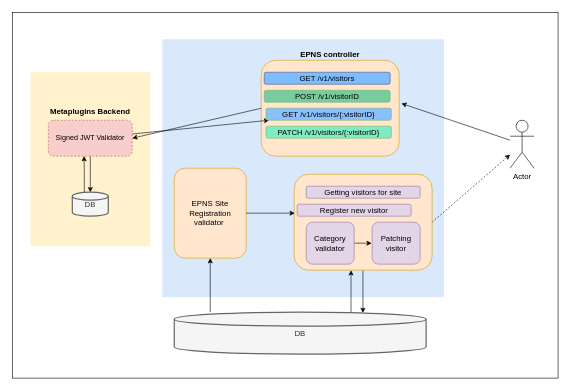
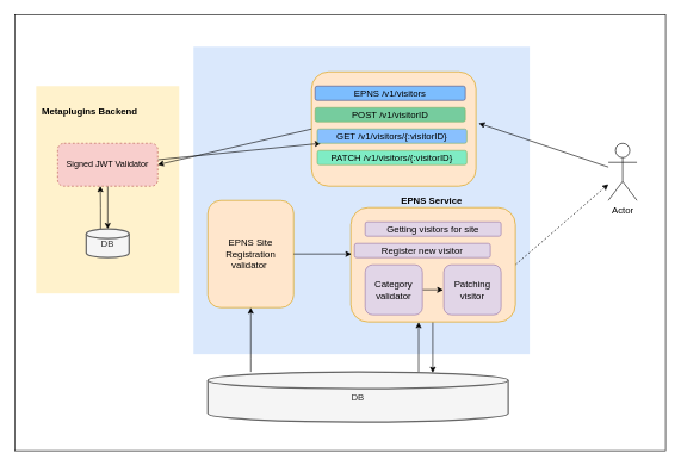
  <mxCell id="0" />
  <mxCell id="1" parent="0" />
  <mxCell id="2" value="" style="rounded=0;whiteSpace=wrap;html=1;" vertex="1" parent="1"><mxGeometry x="20" y="20" width="910" height="610" as="geometry" /></mxCell>
  <mxCell id="3" value="" style="rounded=0;whiteSpace=wrap;html=1;fontSize=13;fillColor=#fff2cc;strokeColor=none;" parent="1" vertex="1"><mxGeometry x="50" y="120" width="200" height="290" as="geometry" /></mxCell>
  <mxCell id="4" value="" style="rounded=0;whiteSpace=wrap;html=1;fontSize=13;fillColor=#dae8fc;strokeColor=none;" parent="1" vertex="1"><mxGeometry x="270" y="65" width="470" height="430" as="geometry" /></mxCell>
  <mxCell id="5" value="" style="rounded=1;whiteSpace=wrap;html=1;fontSize=13;fillColor=#ffe6cc;strokeColor=#d79b00;" parent="1" vertex="1"><mxGeometry x="435" y="100" width="230" height="160" as="geometry" /></mxCell>
  <mxCell id="6" style="edgeStyle=orthogonalEdgeStyle;rounded=0;orthogonalLoop=1;jettySize=auto;html=1;entryX=0.5;entryY=0;entryDx=0;entryDy=0;entryPerimeter=0;fontSize=13;" parent="1" source="8" target="11" edge="1"><mxGeometry relative="1" as="geometry" /></mxCell>
  <mxCell id="7" style="edgeStyle=none;rounded=0;orthogonalLoop=1;jettySize=auto;html=1;fontSize=13;" parent="1" source="8" target="28" edge="1"><mxGeometry relative="1" as="geometry" /></mxCell>
  <mxCell id="8" value="Signed JWT Validator" style="rounded=1;whiteSpace=wrap;html=1;fillColor=#f8cecc;strokeColor=#b85450;dashed=1;" parent="1" vertex="1"><mxGeometry x="80" y="200" width="140" height="60" as="geometry" /></mxCell>
- <mxCell id="9" value="Metaplugins Backend" style="text;html=1;strokeColor=none;fillColor=none;align=center;verticalAlign=middle;whiteSpace=wrap;rounded=0;fontSize=13;fontStyle=1" parent="1" vertex="1"><mxGeometry x="80" y="170" width="140" height="30" as="geometry" /></mxCell>
+ <mxCell id="9" value="Metaplugins Backend" style="text;html=1;strokeColor=none;fillColor=none;align=center;verticalAlign=middle;whiteSpace=wrap;rounded=0;fontSize=13;fontStyle=1" parent="1" vertex="1"><mxGeometry x="55" y="140" width="140" height="30" as="geometry" /></mxCell>
  <mxCell id="10" style="edgeStyle=orthogonalEdgeStyle;rounded=0;orthogonalLoop=1;jettySize=auto;html=1;entryX=0.426;entryY=0.997;entryDx=0;entryDy=0;fontSize=13;entryPerimeter=0;" parent="1" source="11" target="8" edge="1"><mxGeometry relative="1" as="geometry"><Array as="points"><mxPoint x="140" y="290" /><mxPoint x="140" y="290" /></Array></mxGeometry></mxCell>
  <mxCell id="11" value="DB" style="strokeWidth=2;html=1;shape=mxgraph.flowchart.database;whiteSpace=wrap;fontSize=13;fillColor=#f5f5f5;fontColor=#333333;strokeColor=#666666;" parent="1" vertex="1"><mxGeometry x="120" y="320" width="60" height="40" as="geometry" /></mxCell>
  <mxCell id="12" style="edgeStyle=none;rounded=0;orthogonalLoop=1;jettySize=auto;html=1;entryX=1;entryY=0.5;entryDx=0;entryDy=0;fontSize=13;exitX=0;exitY=0.5;exitDx=0;exitDy=0;" parent="1" source="5" target="8" edge="1"><mxGeometry relative="1" as="geometry" /></mxCell>
- <mxCell id="13" value="GET /v1/visitors" style="rounded=1;whiteSpace=wrap;html=1;fontSize=13;fillColor=#7CBDFE;strokeColor=#56517e;" parent="1" vertex="1"><mxGeometry x="440" y="120" width="210" height="20" as="geometry" /></mxCell>
- <mxCell id="14" value="EPNS controller" style="text;html=1;strokeColor=none;fillColor=none;align=center;verticalAlign=middle;whiteSpace=wrap;rounded=0;fontSize=13;fontStyle=1" parent="1" vertex="1"><mxGeometry x="445" y="80" width="210" height="20" as="geometry" /></mxCell>
+ <mxCell id="13" value="EPNS /v1/visitors" style="rounded=1;whiteSpace=wrap;html=1;fontSize=13;fillColor=#7CBDFE;strokeColor=#56517e;" parent="1" vertex="1"><mxGeometry x="440" y="120" width="210" height="20" as="geometry" /></mxCell>
  <mxCell id="15" value="EPNS Site Registration validator&amp;nbsp;" style="rounded=1;whiteSpace=wrap;html=1;fontSize=13;fillColor=#ffe6cc;strokeColor=#d79b00;" parent="1" vertex="1"><mxGeometry x="290" y="280" width="120" height="150" as="geometry" /></mxCell>
  <mxCell id="16" style="edgeStyle=orthogonalEdgeStyle;rounded=0;orthogonalLoop=1;jettySize=auto;html=1;entryX=0.5;entryY=1;entryDx=0;entryDy=0;fontSize=13;" parent="1" source="18" target="15" edge="1"><mxGeometry relative="1" as="geometry"><Array as="points"><mxPoint x="350" y="500" /><mxPoint x="350" y="500" /></Array></mxGeometry></mxCell>
  <mxCell id="17" style="edgeStyle=orthogonalEdgeStyle;rounded=0;orthogonalLoop=1;jettySize=auto;html=1;entryX=0.412;entryY=1.001;entryDx=0;entryDy=0;entryPerimeter=0;fontSize=13;" parent="1" source="18" target="21" edge="1"><mxGeometry relative="1" as="geometry"><Array as="points"><mxPoint x="584" y="450" /></Array></mxGeometry></mxCell>
  <mxCell id="18" value="DB" style="strokeWidth=2;html=1;shape=mxgraph.flowchart.database;whiteSpace=wrap;fontSize=13;fillColor=#f5f5f5;fontColor=#333333;strokeColor=#666666;" parent="1" vertex="1"><mxGeometry x="290" y="520" width="420" height="70" as="geometry" /></mxCell>
  <mxCell id="19" style="edgeStyle=orthogonalEdgeStyle;rounded=0;orthogonalLoop=1;jettySize=auto;html=1;fontSize=13;entryX=0.749;entryY=0.017;entryDx=0;entryDy=0;entryPerimeter=0;" parent="1" source="21" target="18" edge="1"><mxGeometry relative="1" as="geometry"><mxPoint x="610" y="510" as="targetPoint" /><Array as="points"><mxPoint x="605" y="521" /></Array></mxGeometry></mxCell>
  <mxCell id="20" style="rounded=0;orthogonalLoop=1;jettySize=auto;html=1;dashed=1;exitX=1;exitY=0.5;exitDx=0;exitDy=0;" parent="1" source="21" target="25" edge="1"><mxGeometry relative="1" as="geometry" /></mxCell>
  <mxCell id="21" value="" style="rounded=1;whiteSpace=wrap;html=1;fontSize=13;fillColor=#ffe6cc;strokeColor=#d79b00;" parent="1" vertex="1"><mxGeometry x="490" y="290" width="230" height="160" as="geometry" /></mxCell>
  <mxCell id="22" value="Getting visitors for site" style="rounded=1;whiteSpace=wrap;html=1;fontSize=13;fillColor=#e1d5e7;strokeColor=#9673a6;" parent="1" vertex="1"><mxGeometry x="510" y="310" width="190" height="20" as="geometry" /></mxCell>
+ <mxCell id="23" value="EPNS Service&amp;nbsp;" style="text;html=1;strokeColor=none;fillColor=none;align=center;verticalAlign=middle;whiteSpace=wrap;rounded=0;fontSize=13;fontStyle=1" parent="1" vertex="1"><mxGeometry x="500" y="270" width="210" height="20" as="geometry" /></mxCell>
  <mxCell id="24" style="edgeStyle=none;rounded=0;orthogonalLoop=1;jettySize=auto;html=1;entryX=1.017;entryY=0.45;entryDx=0;entryDy=0;fontSize=13;entryPerimeter=0;" parent="1" source="25" target="5" edge="1"><mxGeometry relative="1" as="geometry" /></mxCell>
  <mxCell id="25" value="Actor" style="shape=umlActor;verticalLabelPosition=bottom;verticalAlign=top;html=1;outlineConnect=0;fontSize=13;" parent="1" vertex="1"><mxGeometry x="850" y="200" width="40" height="80" as="geometry" /></mxCell>
  <mxCell id="26" style="edgeStyle=none;rounded=0;orthogonalLoop=1;jettySize=auto;html=1;entryX=0.004;entryY=0.406;entryDx=0;entryDy=0;fontSize=13;entryPerimeter=0;" parent="1" source="15" target="21" edge="1"><mxGeometry relative="1" as="geometry" /></mxCell>
  <mxCell id="27" value="POST /v1/visitorID" style="rounded=1;whiteSpace=wrap;html=1;fontSize=13;fillColor=#76CC9E;strokeColor=#82b366;" parent="1" vertex="1"><mxGeometry x="440" y="150" width="210" height="20" as="geometry" /></mxCell>
  <mxCell id="28" value="GET /v1/visitors/{:visitorID}" style="rounded=1;whiteSpace=wrap;html=1;fontSize=13;fillColor=#89C0FE;strokeColor=#82b366;" parent="1" vertex="1"><mxGeometry x="443" y="180" width="209" height="20" as="geometry" /></mxCell>
  <mxCell id="29" value="PATCH /v1/visitors/{:visitorID}" style="rounded=1;whiteSpace=wrap;html=1;fontSize=13;fillColor=#7FECC4;strokeColor=#82b366;" parent="1" vertex="1"><mxGeometry x="443" y="210" width="209" height="20" as="geometry" /></mxCell>
  <mxCell id="30" value="Register new visitor" style="rounded=1;whiteSpace=wrap;html=1;fontSize=13;fillColor=#e1d5e7;strokeColor=#9673a6;" parent="1" vertex="1"><mxGeometry x="495" y="340" width="190" height="20" as="geometry" /></mxCell>
  <mxCell id="31" value="Patching visitor" style="rounded=1;whiteSpace=wrap;html=1;fontSize=13;fillColor=#e1d5e7;strokeColor=#9673a6;" parent="1" vertex="1"><mxGeometry x="620" y="370" width="80" height="70" as="geometry" /></mxCell>
  <mxCell id="32" style="edgeStyle=orthogonalEdgeStyle;rounded=0;orthogonalLoop=1;jettySize=auto;html=1;entryX=-0.011;entryY=0.504;entryDx=0;entryDy=0;entryPerimeter=0;dashed=0;dashPattern=1 1;" parent="1" source="33" target="31" edge="1"><mxGeometry relative="1" as="geometry" /></mxCell>
  <mxCell id="33" value="Category validator" style="rounded=1;whiteSpace=wrap;html=1;fontSize=13;fillColor=#e1d5e7;strokeColor=#9673a6;" parent="1" vertex="1"><mxGeometry x="510" y="370" width="80" height="70" as="geometry" /></mxCell>
